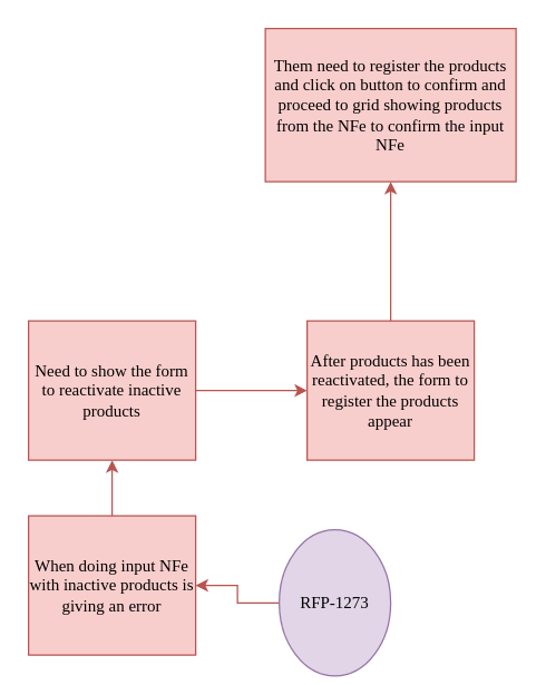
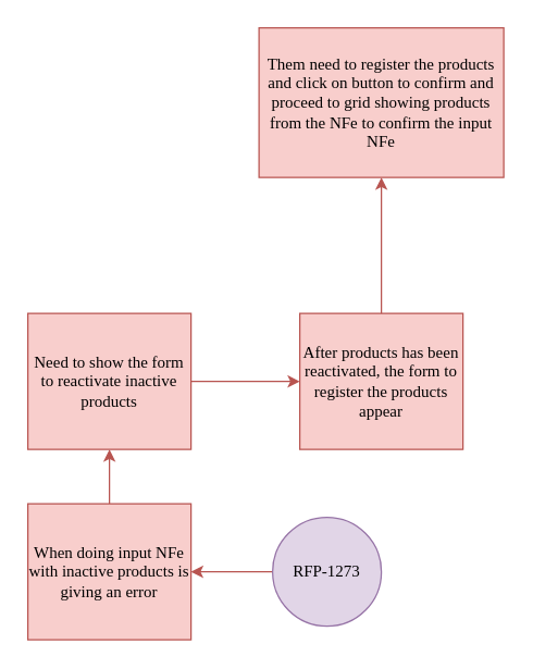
  <mxCell id="0" />
  <mxCell id="1" parent="0" />
  <mxCell id="2" value="" style="edgeStyle=orthogonalEdgeStyle;rounded=0;orthogonalLoop=1;jettySize=auto;html=1;fillColor=#f8cecc;strokeColor=#b85450;" edge="1" parent="1" source="3" target="5"><mxGeometry relative="1" as="geometry" /></mxCell>
- <mxCell id="3" value="RFP-1273" style="ellipse;whiteSpace=wrap;html=1;aspect=fixed;fillColor=#e1d5e7;strokeColor=#9673a6;fontFamily=Lucida Console;" vertex="1" parent="1"><mxGeometry x="200" y="380" width="80" height="105" as="geometry" /></mxCell>
+ <mxCell id="3" value="RFP-1273" style="ellipse;whiteSpace=wrap;html=1;aspect=fixed;fillColor=#e1d5e7;strokeColor=#9673a6;fontFamily=Lucida Console;" vertex="1" parent="1"><mxGeometry x="200" y="380" width="80" height="80" as="geometry" /></mxCell>
  <mxCell id="4" value="" style="edgeStyle=orthogonalEdgeStyle;rounded=0;orthogonalLoop=1;jettySize=auto;html=1;fillColor=#f8cecc;strokeColor=#b85450;" edge="1" parent="1" source="5" target="7"><mxGeometry relative="1" as="geometry" /></mxCell>
  <mxCell id="5" value="When doing input NFe with inactive products is giving an error" style="whiteSpace=wrap;html=1;fillColor=#f8cecc;strokeColor=#b85450;fontFamily=Lucida Console;" vertex="1" parent="1"><mxGeometry x="20" y="370" width="120" height="100" as="geometry" /></mxCell>
  <mxCell id="6" value="" style="edgeStyle=orthogonalEdgeStyle;rounded=0;orthogonalLoop=1;jettySize=auto;html=1;fillColor=#f8cecc;strokeColor=#b85450;" edge="1" parent="1" source="7" target="9"><mxGeometry relative="1" as="geometry" /></mxCell>
  <mxCell id="7" value="Need to show the form to reactivate inactive products" style="whiteSpace=wrap;html=1;fillColor=#f8cecc;strokeColor=#b85450;fontFamily=Lucida Console;" vertex="1" parent="1"><mxGeometry x="20" y="230" width="120" height="100" as="geometry" /></mxCell>
  <mxCell id="8" value="" style="edgeStyle=orthogonalEdgeStyle;rounded=0;orthogonalLoop=1;jettySize=auto;html=1;fontFamily=Lucida Console;fillColor=#f8cecc;strokeColor=#b85450;" edge="1" parent="1" source="9" target="10"><mxGeometry relative="1" as="geometry" /></mxCell>
  <mxCell id="9" value="After products has been reactivated, the form to register the products appear" style="whiteSpace=wrap;html=1;fillColor=#f8cecc;strokeColor=#b85450;fontFamily=Lucida Console;" vertex="1" parent="1"><mxGeometry x="220" y="230" width="120" height="100" as="geometry" /></mxCell>
  <mxCell id="10" value="Them need to register the products and click on button to confirm and proceed to grid showing products from the NFe to confirm the input NFe" style="whiteSpace=wrap;html=1;fontFamily=Lucida Console;fillColor=#f8cecc;strokeColor=#b85450;" vertex="1" parent="1"><mxGeometry x="190" y="20" width="180" height="110" as="geometry" /></mxCell>
